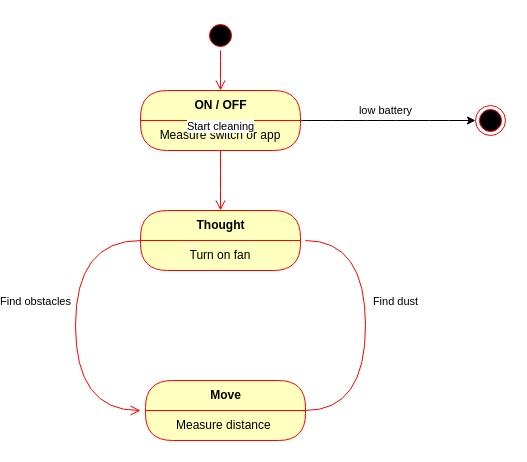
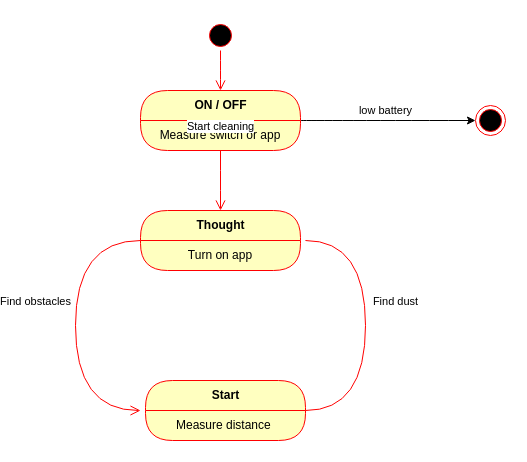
  <mxCell id="0" />
  <mxCell id="1" parent="0" />
  <mxCell id="2" value="" style="ellipse;html=1;shape=startState;fillColor=#000000;strokeColor=#ff0000;" vertex="1" parent="1"><mxGeometry x="150" y="20" width="30" height="30" as="geometry" /></mxCell>
  <mxCell id="3" value="" style="edgeStyle=orthogonalEdgeStyle;html=1;verticalAlign=bottom;endArrow=open;endSize=8;strokeColor=#ff0000;" edge="1" source="2" parent="1"><mxGeometry relative="1" as="geometry"><mxPoint x="165" y="90" as="targetPoint" /></mxGeometry></mxCell>
  <mxCell id="4" value="Thought" style="swimlane;html=1;fontStyle=1;align=center;verticalAlign=middle;childLayout=stackLayout;horizontal=1;startSize=30;horizontalStack=0;resizeParent=0;resizeLast=1;container=0;fontColor=#000000;collapsible=0;rounded=1;arcSize=30;strokeColor=#ff0000;fillColor=#ffffc0;swimlaneFillColor=#ffffc0;" vertex="1" parent="1"><mxGeometry x="85" y="210" width="160" height="60" as="geometry" /></mxCell>
- <mxCell id="5" value="Turn on fan" style="text;html=1;strokeColor=none;fillColor=none;align=center;verticalAlign=middle;spacingLeft=4;spacingRight=4;whiteSpace=wrap;overflow=hidden;rotatable=0;fontColor=#000000;" vertex="1" parent="4"><mxGeometry y="30" width="160" height="30" as="geometry" /></mxCell>
+ <mxCell id="5" value="Turn on app" style="text;html=1;strokeColor=none;fillColor=none;align=center;verticalAlign=middle;spacingLeft=4;spacingRight=4;whiteSpace=wrap;overflow=hidden;rotatable=0;fontColor=#000000;" vertex="1" parent="4"><mxGeometry y="30" width="160" height="30" as="geometry" /></mxCell>
  <mxCell id="6" value="Find obstacles" style="edgeStyle=orthogonalEdgeStyle;html=1;verticalAlign=bottom;endArrow=open;endSize=8;strokeColor=#ff0000;curved=1;entryX=-0.031;entryY=0;entryDx=0;entryDy=0;entryPerimeter=0;" edge="1" source="4" parent="1" target="8"><mxGeometry x="-0.1" y="-40" relative="1" as="geometry"><mxPoint x="80" y="370" as="targetPoint" /><Array as="points"><mxPoint x="20" y="240" /><mxPoint x="20" y="410" /></Array><mxPoint as="offset" /></mxGeometry></mxCell>
- <mxCell id="7" value="Move" style="swimlane;html=1;fontStyle=1;align=center;verticalAlign=middle;childLayout=stackLayout;horizontal=1;startSize=30;horizontalStack=0;resizeParent=0;resizeLast=1;container=0;fontColor=#000000;collapsible=0;rounded=1;arcSize=30;strokeColor=#ff0000;fillColor=#ffffc0;swimlaneFillColor=#ffffc0;" vertex="1" parent="1"><mxGeometry x="90" y="380" width="160" height="60" as="geometry" /></mxCell>
+ <mxCell id="7" value="Start" style="swimlane;html=1;fontStyle=1;align=center;verticalAlign=middle;childLayout=stackLayout;horizontal=1;startSize=30;horizontalStack=0;resizeParent=0;resizeLast=1;container=0;fontColor=#000000;collapsible=0;rounded=1;arcSize=30;strokeColor=#ff0000;fillColor=#ffffc0;swimlaneFillColor=#ffffc0;" vertex="1" parent="1"><mxGeometry x="90" y="380" width="160" height="60" as="geometry" /></mxCell>
  <mxCell id="8" value="Measure distance&amp;nbsp;" style="text;html=1;strokeColor=none;fillColor=none;align=center;verticalAlign=middle;spacingLeft=4;spacingRight=4;whiteSpace=wrap;overflow=hidden;rotatable=0;fontColor=#000000;" vertex="1" parent="7"><mxGeometry y="30" width="160" height="30" as="geometry" /></mxCell>
  <mxCell id="9" value="Measure distance&amp;nbsp;" style="text;html=1;strokeColor=none;fillColor=none;align=center;verticalAlign=middle;spacingLeft=4;spacingRight=4;whiteSpace=wrap;overflow=hidden;rotatable=0;fontColor=#000000;" vertex="1" parent="7"><mxGeometry y="60" width="160" as="geometry" /></mxCell>
  <mxCell id="10" value="Find dust" style="edgeStyle=orthogonalEdgeStyle;html=1;verticalAlign=bottom;endArrow=none;endSize=8;strokeColor=#ff0000;curved=1;entryX=1.031;entryY=0;entryDx=0;entryDy=0;entryPerimeter=0;" edge="1" source="7" parent="1" target="5"><mxGeometry x="0.103" y="-30" relative="1" as="geometry"><mxPoint x="310" y="240" as="targetPoint" /><Array as="points"><mxPoint x="310" y="410" /><mxPoint x="310" y="240" /></Array><mxPoint as="offset" /></mxGeometry></mxCell>
  <mxCell id="11" value="low battery" style="edgeStyle=orthogonalEdgeStyle;curved=1;rounded=0;orthogonalLoop=1;jettySize=auto;html=1;entryX=0;entryY=0.5;entryDx=0;entryDy=0;" edge="1" parent="1" source="12" target="15"><mxGeometry x="-0.029" y="10" relative="1" as="geometry"><mxPoint as="offset" /></mxGeometry></mxCell>
  <mxCell id="12" value="ON / OFF" style="swimlane;html=1;fontStyle=1;align=center;verticalAlign=middle;childLayout=stackLayout;horizontal=1;startSize=30;horizontalStack=0;resizeParent=0;resizeLast=1;container=0;fontColor=#000000;collapsible=0;rounded=1;arcSize=30;strokeColor=#ff0000;fillColor=#ffffc0;swimlaneFillColor=#ffffc0;" vertex="1" parent="1"><mxGeometry x="85" y="90" width="160" height="60" as="geometry" /></mxCell>
  <mxCell id="13" value="Measure switch or app" style="text;html=1;strokeColor=none;fillColor=none;align=center;verticalAlign=middle;spacingLeft=4;spacingRight=4;whiteSpace=wrap;overflow=hidden;rotatable=0;fontColor=#000000;" vertex="1" parent="12"><mxGeometry y="30" width="160" height="30" as="geometry" /></mxCell>
  <mxCell id="14" value="Start cleaning" style="edgeStyle=orthogonalEdgeStyle;html=1;verticalAlign=bottom;endArrow=open;endSize=8;strokeColor=#ff0000;" edge="1" source="12" parent="1"><mxGeometry y="45" relative="1" as="geometry"><mxPoint x="165" y="210" as="targetPoint" /><mxPoint as="offset" /></mxGeometry></mxCell>
  <mxCell id="15" value="" style="ellipse;html=1;shape=endState;fillColor=#000000;strokeColor=#ff0000;" vertex="1" parent="1"><mxGeometry x="420" y="105" width="30" height="30" as="geometry" /></mxCell>
